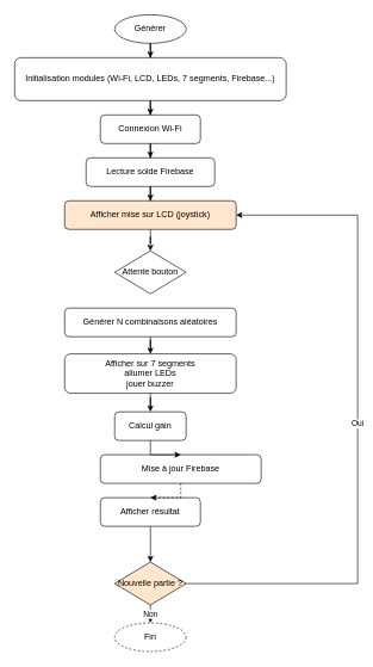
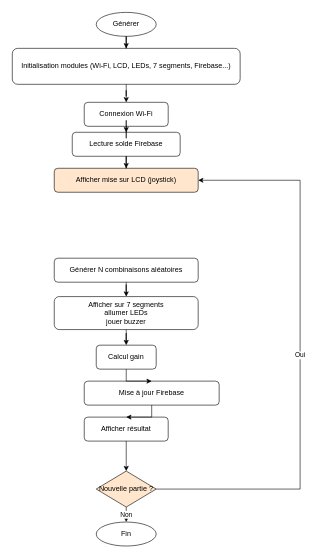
  <mxCell id="0" />
  <mxCell id="1" parent="0" />
  <mxCell id="2" value="Générer" style="ellipse;whiteSpace=wrap;html=1;aspect=fixed;" parent="1" vertex="1"><mxGeometry x="160" y="20" width="100" height="40" as="geometry" /></mxCell>
  <mxCell id="3" value="Initialisation modules (Wi-Fi, LCD, LEDs, 7 segments, Firebase...)" style="rounded=1;whiteSpace=wrap;html=1;" parent="1" vertex="1"><mxGeometry x="20" y="80" width="380" height="60" as="geometry" /></mxCell>
- <mxCell id="4" value="Connexion Wi-Fi" style="rounded=1;whiteSpace=wrap;html=1;" parent="1" vertex="1"><mxGeometry x="140" y="160" width="140" height="40" as="geometry" /></mxCell>
+ <mxCell id="4" value="Connexion Wi-Fi" style="rounded=1;whiteSpace=wrap;html=1;" parent="1" vertex="1"><mxGeometry x="140" y="170" width="140" height="40" as="geometry" /></mxCell>
  <mxCell id="5" value="Lecture solde Firebase" style="rounded=1;whiteSpace=wrap;html=1;" parent="1" vertex="1"><mxGeometry x="120" y="220" width="180" height="40" as="geometry" /></mxCell>
  <mxCell id="6" value="Afficher mise sur LCD (joystick)" style="rounded=1;whiteSpace=wrap;html=1;fillColor=#ffe6cc;" parent="1" vertex="1"><mxGeometry x="90" y="280" width="240" height="40" as="geometry" /></mxCell>
- <mxCell id="7" value="Attente bouton" style="rhombus;whiteSpace=wrap;html=1;aspect=fixed;" parent="1" vertex="1"><mxGeometry x="160" y="350" width="100" height="60" as="geometry" /></mxCell>
  <mxCell id="8" value="Générer N combinaisons aléatoires" style="rounded=1;whiteSpace=wrap;html=1;" parent="1" vertex="1"><mxGeometry x="90" y="430" width="240" height="40" as="geometry" /></mxCell>
  <mxCell id="9" value="Afficher sur 7 segments&lt;div&gt;allumer LEDs&lt;/div&gt;&lt;div&gt;jouer buzzer&lt;/div&gt;" style="rounded=1;whiteSpace=wrap;html=1;" parent="1" vertex="1"><mxGeometry x="90" y="494" width="240" height="55" as="geometry" /></mxCell>
  <mxCell id="10" value="Calcul gain" style="rounded=1;whiteSpace=wrap;html=1;" parent="1" vertex="1"><mxGeometry x="160" y="575" width="100" height="40" as="geometry" /></mxCell>
  <mxCell id="11" value="Mise à jour Firebase" style="rounded=1;whiteSpace=wrap;html=1;" parent="1" vertex="1"><mxGeometry x="140" y="635" width="225" height="40" as="geometry" /></mxCell>
  <mxCell id="12" value="Afficher résultat" style="rounded=1;whiteSpace=wrap;html=1;" parent="1" vertex="1"><mxGeometry x="140" y="695" width="140" height="40" as="geometry" /></mxCell>
  <mxCell id="13" value="Nouvelle partie ?" style="rhombus;whiteSpace=wrap;html=1;aspect=fixed;fillColor=#ffe6cc;" parent="1" vertex="1"><mxGeometry x="160" y="785" width="100" height="60" as="geometry" /></mxCell>
- <mxCell id="14" value="Fin" style="ellipse;whiteSpace=wrap;html=1;aspect=fixed;dashed=1;" parent="1" vertex="1"><mxGeometry x="160" y="870" width="100" height="40" as="geometry" /></mxCell>
+ <mxCell id="14" value="Fin" style="ellipse;whiteSpace=wrap;html=1;aspect=fixed;" parent="1" vertex="1"><mxGeometry x="160" y="870" width="100" height="40" as="geometry" /></mxCell>
  <mxCell id="15" style="edgeStyle=orthogonalEdgeStyle;rounded=0;orthogonalLoop=1;jettySize=auto;html=1;exitX=0.5;exitY=1;exitDx=0;exitDy=0;" parent="1" source="2" target="3" edge="1"><mxGeometry relative="1" as="geometry" /></mxCell>
  <mxCell id="16" style="edgeStyle=orthogonalEdgeStyle;rounded=0;orthogonalLoop=1;jettySize=auto;html=1;" parent="1" source="3" target="4" edge="1"><mxGeometry relative="1" as="geometry" /></mxCell>
  <mxCell id="17" style="edgeStyle=orthogonalEdgeStyle;rounded=0;orthogonalLoop=1;jettySize=auto;html=1;" parent="1" source="4" target="5" edge="1"><mxGeometry relative="1" as="geometry" /></mxCell>
  <mxCell id="18" style="edgeStyle=orthogonalEdgeStyle;rounded=0;orthogonalLoop=1;jettySize=auto;html=1;" parent="1" source="5" target="6" edge="1"><mxGeometry relative="1" as="geometry" /></mxCell>
- <mxCell id="19" style="edgeStyle=orthogonalEdgeStyle;rounded=0;orthogonalLoop=1;jettySize=auto;html=1;" parent="1" source="6" target="7" edge="1"><mxGeometry relative="1" as="geometry" /></mxCell>
  <mxCell id="20" style="edgeStyle=orthogonalEdgeStyle;rounded=0;orthogonalLoop=1;jettySize=auto;html=1;" parent="1" source="8" target="9" edge="1"><mxGeometry relative="1" as="geometry" /></mxCell>
  <mxCell id="21" style="edgeStyle=orthogonalEdgeStyle;rounded=0;orthogonalLoop=1;jettySize=auto;html=1;" parent="1" source="9" target="10" edge="1"><mxGeometry relative="1" as="geometry" /></mxCell>
  <mxCell id="22" style="edgeStyle=orthogonalEdgeStyle;rounded=0;orthogonalLoop=1;jettySize=auto;html=1;" parent="1" source="10" target="11" edge="1"><mxGeometry relative="1" as="geometry" /></mxCell>
- <mxCell id="23" style="edgeStyle=orthogonalEdgeStyle;rounded=0;orthogonalLoop=1;jettySize=auto;html=1;dashed=1;" parent="1" source="11" target="12" edge="1"><mxGeometry relative="1" as="geometry" /></mxCell>
+ <mxCell id="23" style="edgeStyle=orthogonalEdgeStyle;rounded=0;orthogonalLoop=1;jettySize=auto;html=1;" parent="1" source="11" target="12" edge="1"><mxGeometry relative="1" as="geometry" /></mxCell>
  <mxCell id="24" style="edgeStyle=orthogonalEdgeStyle;rounded=0;orthogonalLoop=1;jettySize=auto;html=1;" parent="1" source="12" target="13" edge="1"><mxGeometry relative="1" as="geometry" /></mxCell>
  <mxCell id="25" value="Oui" style="edgeStyle=orthogonalEdgeStyle;rounded=0;orthogonalLoop=1;jettySize=auto;html=1;entryX=1;entryY=0.5;entryDx=0;entryDy=0;" parent="1" source="13" target="6" edge="1"><mxGeometry relative="1" as="geometry"><mxPoint x="500" y="300" as="targetPoint" /><Array as="points"><mxPoint x="500" y="300" /></Array></mxGeometry></mxCell>
  <mxCell id="26" value="Non" style="edgeStyle=orthogonalEdgeStyle;rounded=0;orthogonalLoop=1;jettySize=auto;html=1;" parent="1" source="13" target="14" edge="1"><mxGeometry relative="1" as="geometry"><Array as="points"><mxPoint x="220" y="820" /><mxPoint x="220" y="820" /></Array></mxGeometry></mxCell>
